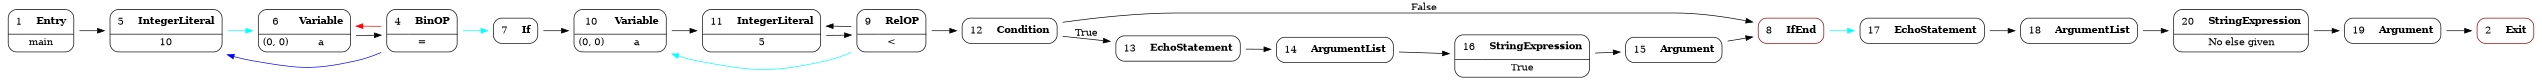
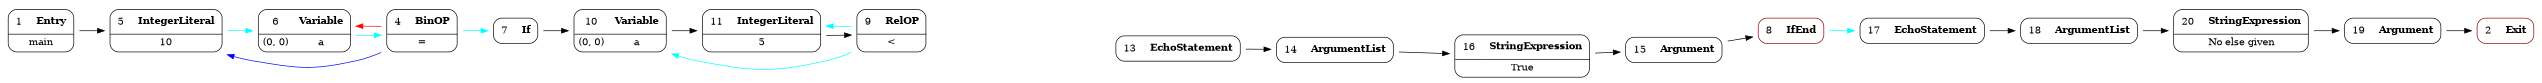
  digraph {
    rankdir=LR
    node [shape=none]
    edge [weight=10]
    n1 [label=<<TABLE border='1' cellspacing='0' cellpadding='10' style='rounded' ><TR><TD border='0'>1</TD><TD border='0'><B>Entry</B></TD></TR><HR/><TR><TD border='0' cellpadding='5' colspan='2'>main</TD></TR></TABLE>>]
    n2 [label=<<TABLE border='1' cellspacing='0' cellpadding='10' style='rounded' ><TR><TD border='0'>5</TD><TD border='0'><B>IntegerLiteral</B></TD></TR><HR/><TR><TD border='0' cellpadding='5' colspan='2'>10</TD></TR></TABLE>>]
    n3 [label=<<TABLE border='1' cellspacing='0' cellpadding='10' style='rounded' ><TR><TD border='0'>6</TD><TD border='0'><B>Variable</B></TD></TR><HR/><TR><TD border='0' cellpadding='5'>(0, 0)</TD><TD border='0' cellpadding='5'>a</TD></TR></TABLE>>]
    n4 [label=<<TABLE border='1' cellspacing='0' cellpadding='10' style='rounded' ><TR><TD border='0'>4</TD><TD border='0'><B>BinOP</B></TD></TR><HR/><TR><TD border='0' cellpadding='5' colspan='2'>=</TD></TR></TABLE>>]
    n5 [label=<<TABLE border='1' cellspacing='0' cellpadding='10' style='rounded'  color='#880000'><TR><TD border='0'>2</TD><TD border='0'><B>Exit</B></TD></TR></TABLE>>]
    n6 [label=<<TABLE border='1' cellspacing='0' cellpadding='10' style='rounded' ><TR><TD border='0'>7</TD><TD border='0'><B>If</B></TD></TR></TABLE>>]
    n7 [label=<<TABLE border='1' cellspacing='0' cellpadding='10' style='rounded' ><TR><TD border='0'>10</TD><TD border='0'><B>Variable</B></TD></TR><HR/><TR><TD border='0' cellpadding='5'>(0, 0)</TD><TD border='0' cellpadding='5'>a</TD></TR></TABLE>>]
    n8 [label=<<TABLE border='1' cellspacing='0' cellpadding='10' style='rounded' ><TR><TD border='0'>11</TD><TD border='0'><B>IntegerLiteral</B></TD></TR><HR/><TR><TD border='0' cellpadding='5' colspan='2'>5</TD></TR></TABLE>>]
    n9 [label=<<TABLE border='1' cellspacing='0' cellpadding='10' style='rounded' ><TR><TD border='0'>9</TD><TD border='0'><B>RelOP</B></TD></TR><HR/><TR><TD border='0' cellpadding='5' colspan='2'>&lt;</TD></TR></TABLE>>]
    n10 [label=<<TABLE border='1' cellspacing='0' cellpadding='10' style='rounded'  color='#880000'><TR><TD border='0'>8</TD><TD border='0'><B>IfEnd</B></TD></TR></TABLE>>]
    n11 [label=<<TABLE border='1' cellspacing='0' cellpadding='10' style='rounded' ><TR><TD border='0'>17</TD><TD border='0'><B>EchoStatement</B></TD></TR></TABLE>>]
    n12 [label=<<TABLE border='1' cellspacing='0' cellpadding='10' style='rounded' ><TR><TD border='0'>18</TD><TD border='0'><B>ArgumentList</B></TD></TR></TABLE>>]
    n13 [label=<<TABLE border='1' cellspacing='0' cellpadding='10' style='rounded' ><TR><TD border='0'>20</TD><TD border='0'><B>StringExpression</B></TD></TR><HR/><TR><TD border='0' cellpadding='5' colspan='2'>No else given</TD></TR></TABLE>>]
-   n14 [label=<<TABLE border='1' cellspacing='0' cellpadding='10' style='rounded' ><TR><TD border='0'>12</TD><TD border='0'><B>Condition</B></TD></TR></TABLE>>]
    n15 [label=<<TABLE border='1' cellspacing='0' cellpadding='10' style='rounded' ><TR><TD border='0'>13</TD><TD border='0'><B>EchoStatement</B></TD></TR></TABLE>>]
    n16 [label=<<TABLE border='1' cellspacing='0' cellpadding='10' style='rounded' ><TR><TD border='0'>14</TD><TD border='0'><B>ArgumentList</B></TD></TR></TABLE>>]
    n17 [label=<<TABLE border='1' cellspacing='0' cellpadding='10' style='rounded' ><TR><TD border='0'>16</TD><TD border='0'><B>StringExpression</B></TD></TR><HR/><TR><TD border='0' cellpadding='5' colspan='2'>True</TD></TR></TABLE>>]
    n18 [label=<<TABLE border='1' cellspacing='0' cellpadding='10' style='rounded' ><TR><TD border='0'>15</TD><TD border='0'><B>Argument</B></TD></TR></TABLE>>]
    n19 [label=<<TABLE border='1' cellspacing='0' cellpadding='10' style='rounded' ><TR><TD border='0'>19</TD><TD border='0'><B>Argument</B></TD></TR></TABLE>>]
    n1 -> n2
    n2 -> n3 [color=cyan]
-   n3 -> n4
+   n3 -> n4 [color=cyan]
    n4 -> n2 [color=blue weight=1]
    n4 -> n3 [color=red weight=1]
    n4 -> n6 [color=cyan]
    n6 -> n7
    n7 -> n8
    n8 -> n9
    n9 -> n7 [color=cyan weight=1]
-   n9 -> n8 [color=black weight=1]
-   n9 -> n14
+   n9 -> n8 [color=cyan weight=1]
    n10 -> n11 [color=cyan]
    n11 -> n12
    n12 -> n13
    n13 -> n19
-   n14 -> n10 [label=False]
-   n14 -> n15 [label=True]
    n15 -> n16
    n16 -> n17
    n17 -> n18
    n18 -> n10
    n19 -> n5
  }
